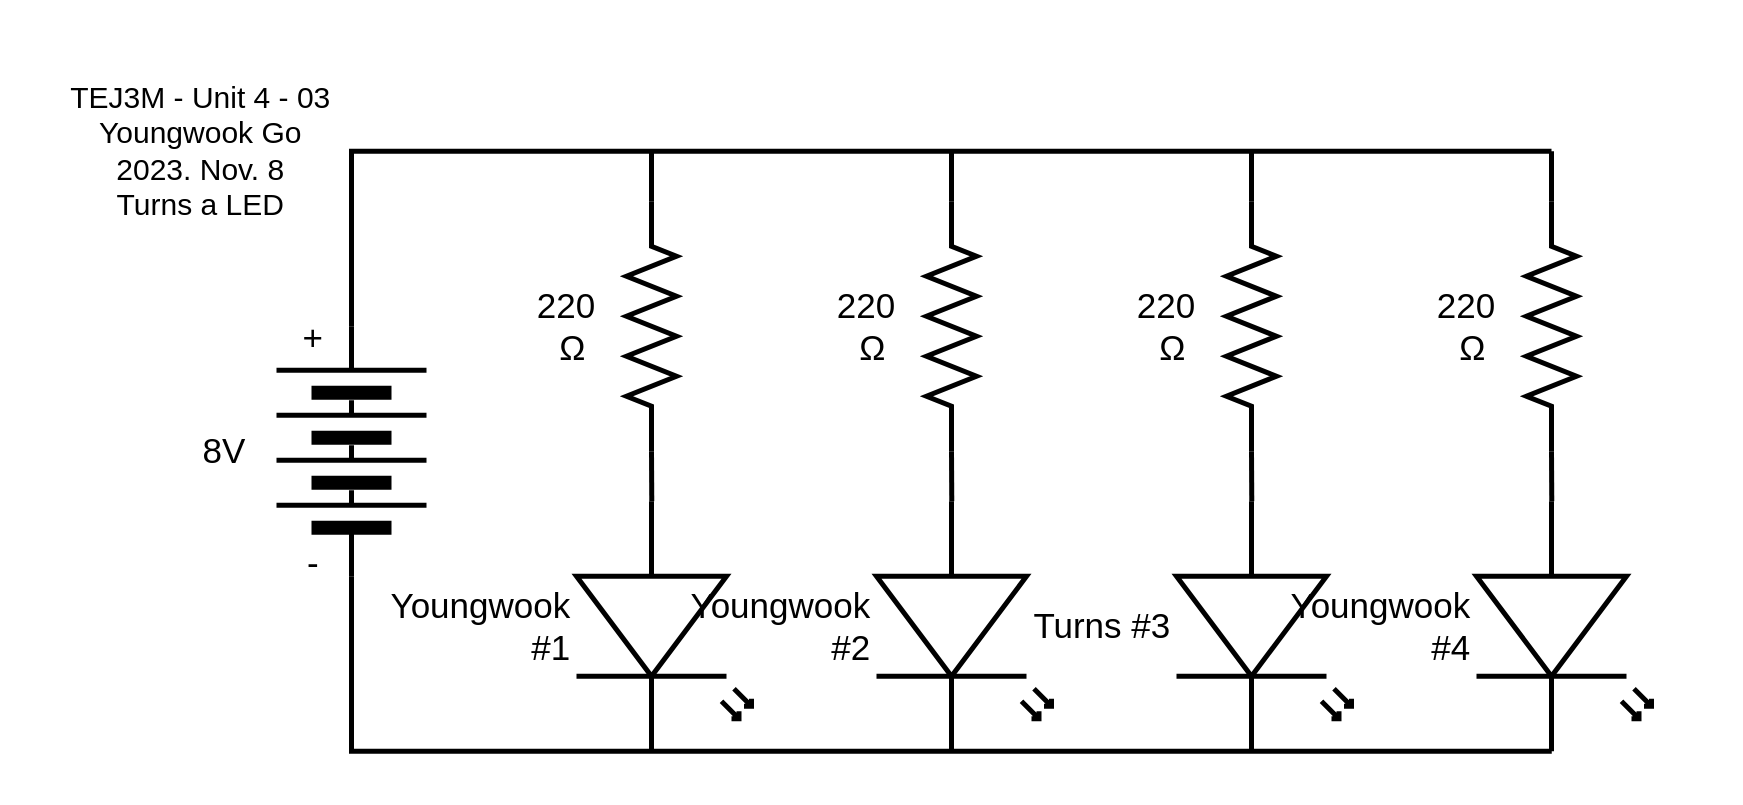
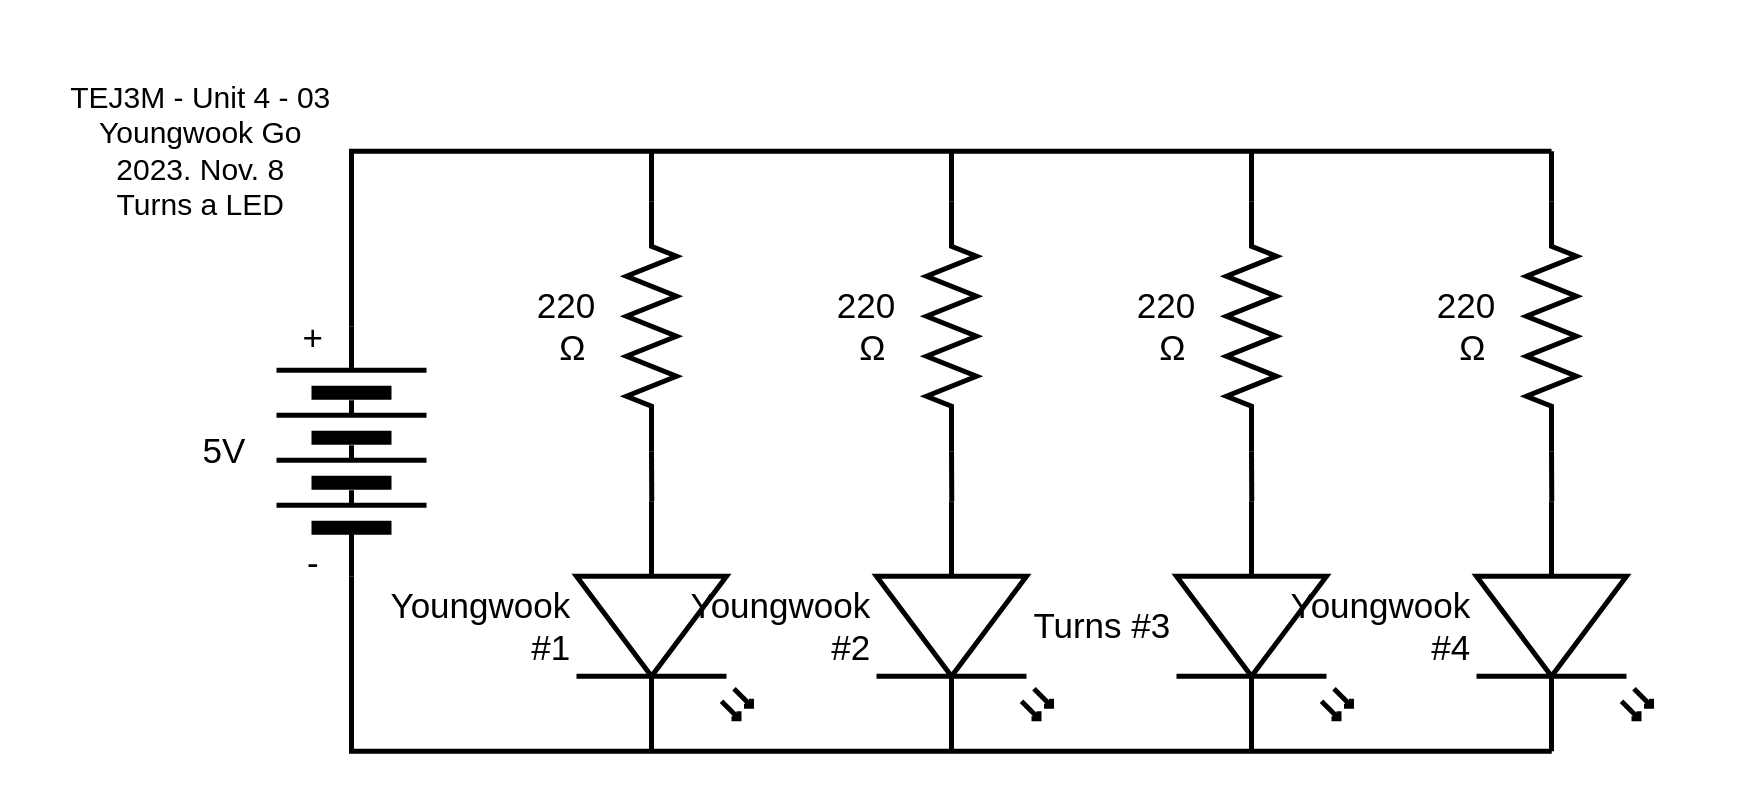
  <mxCell id="0" />
  <mxCell id="1" parent="0" />
  <mxCell id="2" style="edgeStyle=none;html=1;exitX=1;exitY=0.5;exitDx=0;exitDy=0;strokeWidth=2;endArrow=none;endFill=0;rounded=0;" edge="1" parent="1" source="4"><mxGeometry relative="1" as="geometry"><mxPoint x="620" y="60" as="targetPoint" /><Array as="points"><mxPoint x="140" y="60" /></Array></mxGeometry></mxCell>
  <mxCell id="3" style="edgeStyle=none;shape=connector;rounded=0;html=1;exitX=0;exitY=0.5;exitDx=0;exitDy=0;labelBackgroundColor=default;strokeColor=default;strokeWidth=2;fontFamily=Helvetica;fontSize=11;fontColor=default;endArrow=none;endFill=0;entryX=1;entryY=0.57;entryDx=0;entryDy=0;entryPerimeter=0;" edge="1" parent="1" source="4" target="27"><mxGeometry relative="1" as="geometry"><mxPoint x="820" y="300" as="targetPoint" /><Array as="points"><mxPoint x="140" y="300" /></Array></mxGeometry></mxCell>
  <mxCell id="4" value="" style="pointerEvents=1;verticalLabelPosition=bottom;shadow=0;dashed=0;align=center;html=1;verticalAlign=top;shape=mxgraph.electrical.miscellaneous.batteryStack;rotation=-90;strokeWidth=2;fontSize=14;" vertex="1" parent="1"><mxGeometry x="90" y="150" width="100" height="60" as="geometry" /></mxCell>
  <mxCell id="5" value="" style="verticalLabelPosition=bottom;shadow=0;dashed=0;align=center;html=1;verticalAlign=top;shape=mxgraph.electrical.opto_electronics.led_2;pointerEvents=1;flipV=0;flipH=0;strokeWidth=2;fontSize=14;rotation=90;" vertex="1" parent="1"><mxGeometry x="215" y="215" width="100" height="70" as="geometry" /></mxCell>
- <mxCell id="6" value="8V" style="text;html=1;strokeColor=none;fillColor=none;align=right;verticalAlign=middle;whiteSpace=wrap;rounded=0;strokeWidth=2;fontSize=14;" vertex="1" parent="1"><mxGeometry x="60" y="130" width="40" height="100" as="geometry" /></mxCell>
+ <mxCell id="6" value="5V" style="text;html=1;strokeColor=none;fillColor=none;align=right;verticalAlign=middle;whiteSpace=wrap;rounded=0;strokeWidth=2;fontSize=14;" vertex="1" parent="1"><mxGeometry x="60" y="130" width="40" height="100" as="geometry" /></mxCell>
  <mxCell id="7" value="+" style="text;html=1;strokeColor=none;fillColor=none;align=center;verticalAlign=middle;whiteSpace=wrap;rounded=0;strokeWidth=2;fontSize=14;" vertex="1" parent="1"><mxGeometry x="110" y="120" width="30" height="30" as="geometry" /></mxCell>
  <mxCell id="8" value="-" style="text;html=1;strokeColor=none;fillColor=none;align=center;verticalAlign=middle;whiteSpace=wrap;rounded=0;strokeWidth=2;fontSize=14;" vertex="1" parent="1"><mxGeometry x="110" y="210" width="30" height="30" as="geometry" /></mxCell>
  <mxCell id="9" value="Youngwook #1" style="text;html=1;strokeColor=none;fillColor=none;align=right;verticalAlign=middle;whiteSpace=wrap;rounded=0;strokeWidth=2;fontSize=14;" vertex="1" parent="1"><mxGeometry x="170" y="200" width="60" height="100" as="geometry" /></mxCell>
  <mxCell id="10" value="&lt;span style=&quot;font-size: 14px;&quot;&gt;220 Ω&lt;/span&gt;&amp;nbsp;" style="text;html=1;strokeColor=none;fillColor=none;align=right;verticalAlign=middle;whiteSpace=wrap;rounded=0;strokeWidth=2;fontSize=14;" vertex="1" parent="1"><mxGeometry x="200" y="80" width="40" height="100" as="geometry" /></mxCell>
  <mxCell id="11" style="edgeStyle=none;shape=connector;rounded=0;html=1;exitX=1;exitY=0.5;exitDx=0;exitDy=0;exitPerimeter=0;entryX=0;entryY=0.57;entryDx=0;entryDy=0;entryPerimeter=0;labelBackgroundColor=default;strokeColor=default;strokeWidth=2;fontFamily=Helvetica;fontSize=11;fontColor=default;endArrow=none;endFill=0;" edge="1" parent="1" source="13" target="5"><mxGeometry relative="1" as="geometry" /></mxCell>
  <mxCell id="12" style="edgeStyle=none;shape=connector;rounded=0;html=1;exitX=0;exitY=0.5;exitDx=0;exitDy=0;exitPerimeter=0;labelBackgroundColor=default;strokeColor=default;strokeWidth=2;fontFamily=Helvetica;fontSize=11;fontColor=default;endArrow=none;endFill=0;" edge="1" parent="1" source="13"><mxGeometry relative="1" as="geometry"><mxPoint x="260" y="60" as="targetPoint" /></mxGeometry></mxCell>
  <mxCell id="13" value="" style="pointerEvents=1;verticalLabelPosition=bottom;shadow=0;dashed=0;align=center;html=1;verticalAlign=top;shape=mxgraph.electrical.resistors.resistor_2;strokeWidth=2;fontSize=14;flipH=0;rotation=90;" vertex="1" parent="1"><mxGeometry x="210" y="120" width="100" height="20" as="geometry" /></mxCell>
  <mxCell id="14" value="&lt;div style=&quot;font-size: 12px;&quot;&gt;TEJ3M - Unit 4 - 03&lt;/div&gt;&lt;div style=&quot;font-size: 12px;&quot;&gt;Youngwook Go&lt;/div&gt;&lt;div style=&quot;font-size: 12px;&quot;&gt;2023. Nov. 8&lt;/div&gt;&lt;div style=&quot;font-size: 12px;&quot;&gt;Turns a LED&lt;/div&gt;" style="text;html=1;strokeColor=none;fillColor=none;align=center;verticalAlign=middle;whiteSpace=wrap;rounded=0;strokeWidth=2;fontSize=12;" vertex="1" parent="1"><mxGeometry x="20" y="20" width="120" height="80" as="geometry" /></mxCell>
  <mxCell id="15" value="" style="verticalLabelPosition=bottom;shadow=0;dashed=0;align=center;html=1;verticalAlign=top;shape=mxgraph.electrical.opto_electronics.led_2;pointerEvents=1;flipV=0;flipH=0;strokeWidth=2;fontSize=14;rotation=90;" vertex="1" parent="1"><mxGeometry x="335" y="215" width="100" height="70" as="geometry" /></mxCell>
  <mxCell id="16" value="Youngwook #2" style="text;html=1;strokeColor=none;fillColor=none;align=right;verticalAlign=middle;whiteSpace=wrap;rounded=0;strokeWidth=2;fontSize=14;" vertex="1" parent="1"><mxGeometry x="290" y="200" width="60" height="100" as="geometry" /></mxCell>
  <mxCell id="17" value="&lt;span style=&quot;font-size: 14px;&quot;&gt;220 Ω&lt;/span&gt;&amp;nbsp;" style="text;html=1;strokeColor=none;fillColor=none;align=right;verticalAlign=middle;whiteSpace=wrap;rounded=0;strokeWidth=2;fontSize=14;" vertex="1" parent="1"><mxGeometry x="320" y="80" width="40" height="100" as="geometry" /></mxCell>
  <mxCell id="18" style="edgeStyle=none;shape=connector;rounded=0;html=1;exitX=1;exitY=0.5;exitDx=0;exitDy=0;exitPerimeter=0;entryX=0;entryY=0.57;entryDx=0;entryDy=0;entryPerimeter=0;labelBackgroundColor=default;strokeColor=default;strokeWidth=2;fontFamily=Helvetica;fontSize=11;fontColor=default;endArrow=none;endFill=0;" edge="1" parent="1" source="20" target="15"><mxGeometry relative="1" as="geometry" /></mxCell>
  <mxCell id="19" style="edgeStyle=none;shape=connector;rounded=0;html=1;exitX=0;exitY=0.5;exitDx=0;exitDy=0;exitPerimeter=0;labelBackgroundColor=default;strokeColor=default;strokeWidth=2;fontFamily=Helvetica;fontSize=11;fontColor=default;endArrow=none;endFill=0;" edge="1" parent="1" source="20"><mxGeometry relative="1" as="geometry"><mxPoint x="380" y="60" as="targetPoint" /></mxGeometry></mxCell>
  <mxCell id="20" value="" style="pointerEvents=1;verticalLabelPosition=bottom;shadow=0;dashed=0;align=center;html=1;verticalAlign=top;shape=mxgraph.electrical.resistors.resistor_2;strokeWidth=2;fontSize=14;flipH=0;rotation=90;" vertex="1" parent="1"><mxGeometry x="330" y="120" width="100" height="20" as="geometry" /></mxCell>
  <mxCell id="21" value="" style="verticalLabelPosition=bottom;shadow=0;dashed=0;align=center;html=1;verticalAlign=top;shape=mxgraph.electrical.opto_electronics.led_2;pointerEvents=1;flipV=0;flipH=0;strokeWidth=2;fontSize=14;rotation=90;" vertex="1" parent="1"><mxGeometry x="455" y="215" width="100" height="70" as="geometry" /></mxCell>
  <mxCell id="22" value="Turns #3" style="text;html=1;strokeColor=none;fillColor=none;align=right;verticalAlign=middle;whiteSpace=wrap;rounded=0;strokeWidth=2;fontSize=14;" vertex="1" parent="1"><mxGeometry x="410" y="200" width="60" height="100" as="geometry" /></mxCell>
  <mxCell id="23" value="&lt;span style=&quot;font-size: 14px;&quot;&gt;220 Ω&lt;/span&gt;&amp;nbsp;" style="text;html=1;strokeColor=none;fillColor=none;align=right;verticalAlign=middle;whiteSpace=wrap;rounded=0;strokeWidth=2;fontSize=14;" vertex="1" parent="1"><mxGeometry x="440" y="80" width="40" height="100" as="geometry" /></mxCell>
  <mxCell id="24" style="edgeStyle=none;shape=connector;rounded=0;html=1;exitX=1;exitY=0.5;exitDx=0;exitDy=0;exitPerimeter=0;entryX=0;entryY=0.57;entryDx=0;entryDy=0;entryPerimeter=0;labelBackgroundColor=default;strokeColor=default;strokeWidth=2;fontFamily=Helvetica;fontSize=11;fontColor=default;endArrow=none;endFill=0;" edge="1" parent="1" source="26" target="21"><mxGeometry relative="1" as="geometry" /></mxCell>
  <mxCell id="25" style="edgeStyle=none;shape=connector;rounded=0;html=1;exitX=0;exitY=0.5;exitDx=0;exitDy=0;exitPerimeter=0;labelBackgroundColor=default;strokeColor=default;strokeWidth=2;fontFamily=Helvetica;fontSize=11;fontColor=default;endArrow=none;endFill=0;" edge="1" parent="1" source="26"><mxGeometry relative="1" as="geometry"><mxPoint x="500" y="60" as="targetPoint" /></mxGeometry></mxCell>
  <mxCell id="26" value="" style="pointerEvents=1;verticalLabelPosition=bottom;shadow=0;dashed=0;align=center;html=1;verticalAlign=top;shape=mxgraph.electrical.resistors.resistor_2;strokeWidth=2;fontSize=14;flipH=0;rotation=90;" vertex="1" parent="1"><mxGeometry x="450" y="120" width="100" height="20" as="geometry" /></mxCell>
  <mxCell id="27" value="" style="verticalLabelPosition=bottom;shadow=0;dashed=0;align=center;html=1;verticalAlign=top;shape=mxgraph.electrical.opto_electronics.led_2;pointerEvents=1;flipV=0;flipH=0;strokeWidth=2;fontSize=14;rotation=90;" vertex="1" parent="1"><mxGeometry x="575" y="215" width="100" height="70" as="geometry" /></mxCell>
  <mxCell id="28" value="Youngwook #4" style="text;html=1;strokeColor=none;fillColor=none;align=right;verticalAlign=middle;whiteSpace=wrap;rounded=0;strokeWidth=2;fontSize=14;" vertex="1" parent="1"><mxGeometry x="530" y="200" width="60" height="100" as="geometry" /></mxCell>
  <mxCell id="29" value="&lt;span style=&quot;font-size: 14px;&quot;&gt;220 Ω&lt;/span&gt;&amp;nbsp;" style="text;html=1;strokeColor=none;fillColor=none;align=right;verticalAlign=middle;whiteSpace=wrap;rounded=0;strokeWidth=2;fontSize=14;" vertex="1" parent="1"><mxGeometry x="560" y="80" width="40" height="100" as="geometry" /></mxCell>
  <mxCell id="30" style="edgeStyle=none;shape=connector;rounded=0;html=1;exitX=1;exitY=0.5;exitDx=0;exitDy=0;exitPerimeter=0;entryX=0;entryY=0.57;entryDx=0;entryDy=0;entryPerimeter=0;labelBackgroundColor=default;strokeColor=default;strokeWidth=2;fontFamily=Helvetica;fontSize=11;fontColor=default;endArrow=none;endFill=0;" edge="1" parent="1" source="32" target="27"><mxGeometry relative="1" as="geometry" /></mxCell>
  <mxCell id="31" style="edgeStyle=none;shape=connector;rounded=0;html=1;exitX=0;exitY=0.5;exitDx=0;exitDy=0;exitPerimeter=0;labelBackgroundColor=default;strokeColor=default;strokeWidth=2;fontFamily=Helvetica;fontSize=11;fontColor=default;endArrow=none;endFill=0;" edge="1" parent="1" source="32"><mxGeometry relative="1" as="geometry"><mxPoint x="620" y="60" as="targetPoint" /></mxGeometry></mxCell>
  <mxCell id="32" value="" style="pointerEvents=1;verticalLabelPosition=bottom;shadow=0;dashed=0;align=center;html=1;verticalAlign=top;shape=mxgraph.electrical.resistors.resistor_2;strokeWidth=2;fontSize=14;flipH=0;rotation=90;" vertex="1" parent="1"><mxGeometry x="570" y="120" width="100" height="20" as="geometry" /></mxCell>
